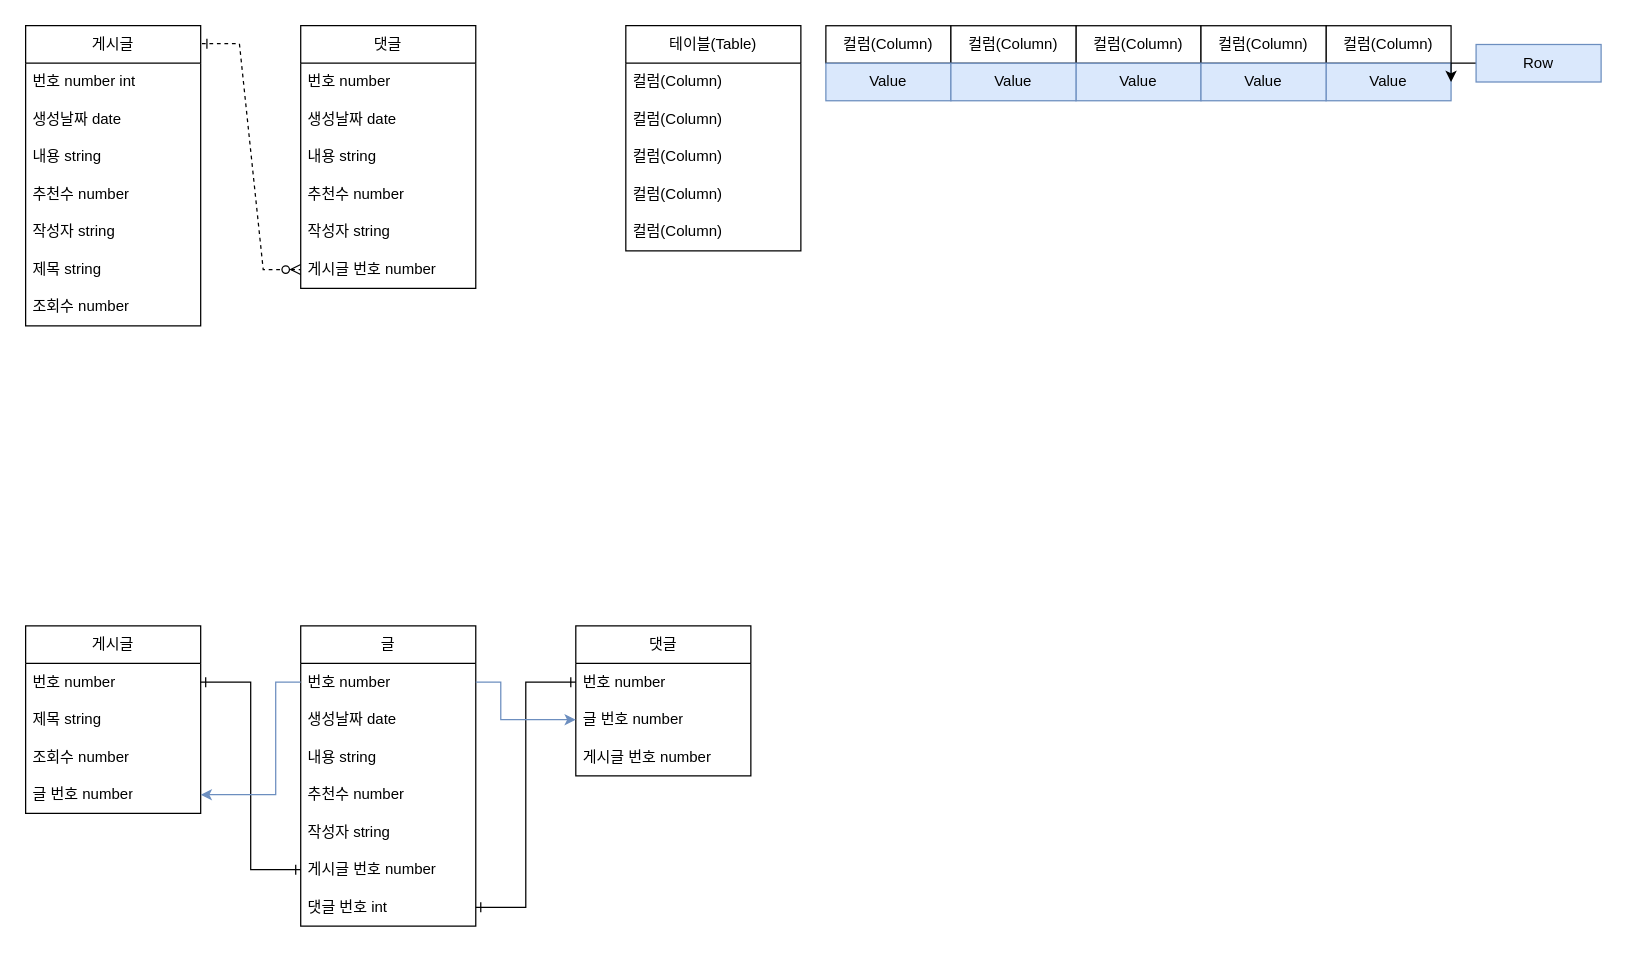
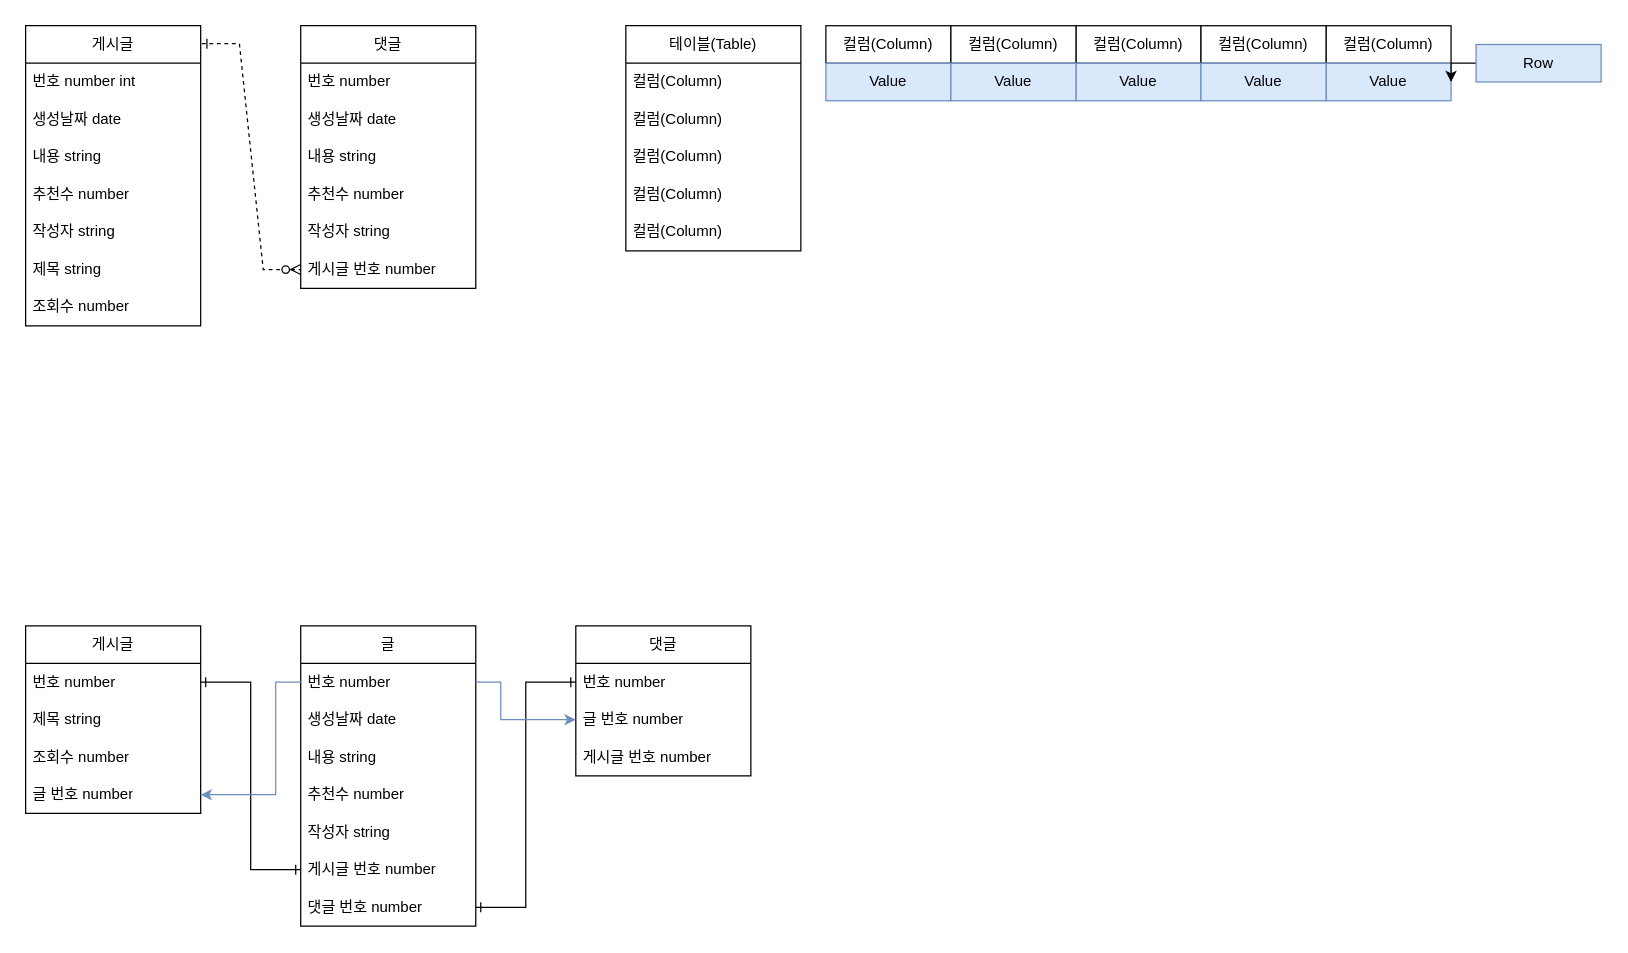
  <mxCell id="0" />
  <mxCell id="1" parent="0" />
  <mxCell id="2" value="게시글" style="swimlane;fontStyle=0;childLayout=stackLayout;horizontal=1;startSize=30;horizontalStack=0;resizeParent=1;resizeParentMax=0;resizeLast=0;collapsible=1;marginBottom=0;whiteSpace=wrap;html=1;" vertex="1" parent="1"><mxGeometry x="20" y="20" width="140" height="240" as="geometry" /></mxCell>
  <mxCell id="3" value="번호 number int" style="text;strokeColor=none;fillColor=none;align=left;verticalAlign=middle;spacingLeft=4;spacingRight=4;overflow=hidden;points=[[0,0.5],[1,0.5]];portConstraint=eastwest;rotatable=0;whiteSpace=wrap;html=1;" vertex="1" parent="2"><mxGeometry y="30" width="140" height="30" as="geometry" /></mxCell>
  <mxCell id="4" value="생성날짜 date" style="text;strokeColor=none;fillColor=none;align=left;verticalAlign=middle;spacingLeft=4;spacingRight=4;overflow=hidden;points=[[0,0.5],[1,0.5]];portConstraint=eastwest;rotatable=0;whiteSpace=wrap;html=1;" vertex="1" parent="2"><mxGeometry y="60" width="140" height="30" as="geometry" /></mxCell>
  <mxCell id="5" value="내용 string" style="text;strokeColor=none;fillColor=none;align=left;verticalAlign=middle;spacingLeft=4;spacingRight=4;overflow=hidden;points=[[0,0.5],[1,0.5]];portConstraint=eastwest;rotatable=0;whiteSpace=wrap;html=1;" vertex="1" parent="2"><mxGeometry y="90" width="140" height="30" as="geometry" /></mxCell>
  <mxCell id="6" value="추천수 number" style="text;strokeColor=none;fillColor=none;align=left;verticalAlign=middle;spacingLeft=4;spacingRight=4;overflow=hidden;points=[[0,0.5],[1,0.5]];portConstraint=eastwest;rotatable=0;whiteSpace=wrap;html=1;" vertex="1" parent="2"><mxGeometry y="120" width="140" height="30" as="geometry" /></mxCell>
  <mxCell id="7" value="작성자 string" style="text;strokeColor=none;fillColor=none;align=left;verticalAlign=middle;spacingLeft=4;spacingRight=4;overflow=hidden;points=[[0,0.5],[1,0.5]];portConstraint=eastwest;rotatable=0;whiteSpace=wrap;html=1;" vertex="1" parent="2"><mxGeometry y="150" width="140" height="30" as="geometry" /></mxCell>
  <mxCell id="8" value="제목 string" style="text;strokeColor=none;fillColor=none;align=left;verticalAlign=middle;spacingLeft=4;spacingRight=4;overflow=hidden;points=[[0,0.5],[1,0.5]];portConstraint=eastwest;rotatable=0;whiteSpace=wrap;html=1;" vertex="1" parent="2"><mxGeometry y="180" width="140" height="30" as="geometry" /></mxCell>
  <mxCell id="9" value="조회수 number" style="text;strokeColor=none;fillColor=none;align=left;verticalAlign=middle;spacingLeft=4;spacingRight=4;overflow=hidden;points=[[0,0.5],[1,0.5]];portConstraint=eastwest;rotatable=0;whiteSpace=wrap;html=1;" vertex="1" parent="2"><mxGeometry y="210" width="140" height="30" as="geometry" /></mxCell>
  <mxCell id="10" value="댓글" style="swimlane;fontStyle=0;childLayout=stackLayout;horizontal=1;startSize=30;horizontalStack=0;resizeParent=1;resizeParentMax=0;resizeLast=0;collapsible=1;marginBottom=0;whiteSpace=wrap;html=1;" vertex="1" parent="1"><mxGeometry x="240" y="20" width="140" height="210" as="geometry" /></mxCell>
  <mxCell id="11" value="번호 number" style="text;strokeColor=none;fillColor=none;align=left;verticalAlign=middle;spacingLeft=4;spacingRight=4;overflow=hidden;points=[[0,0.5],[1,0.5]];portConstraint=eastwest;rotatable=0;whiteSpace=wrap;html=1;" vertex="1" parent="10"><mxGeometry y="30" width="140" height="30" as="geometry" /></mxCell>
  <mxCell id="12" value="생성날짜 date" style="text;strokeColor=none;fillColor=none;align=left;verticalAlign=middle;spacingLeft=4;spacingRight=4;overflow=hidden;points=[[0,0.5],[1,0.5]];portConstraint=eastwest;rotatable=0;whiteSpace=wrap;html=1;" vertex="1" parent="10"><mxGeometry y="60" width="140" height="30" as="geometry" /></mxCell>
  <mxCell id="13" value="내용 string" style="text;strokeColor=none;fillColor=none;align=left;verticalAlign=middle;spacingLeft=4;spacingRight=4;overflow=hidden;points=[[0,0.5],[1,0.5]];portConstraint=eastwest;rotatable=0;whiteSpace=wrap;html=1;" vertex="1" parent="10"><mxGeometry y="90" width="140" height="30" as="geometry" /></mxCell>
  <mxCell id="14" value="추천수 number" style="text;strokeColor=none;fillColor=none;align=left;verticalAlign=middle;spacingLeft=4;spacingRight=4;overflow=hidden;points=[[0,0.5],[1,0.5]];portConstraint=eastwest;rotatable=0;whiteSpace=wrap;html=1;" vertex="1" parent="10"><mxGeometry y="120" width="140" height="30" as="geometry" /></mxCell>
  <mxCell id="15" value="작성자 string" style="text;strokeColor=none;fillColor=none;align=left;verticalAlign=middle;spacingLeft=4;spacingRight=4;overflow=hidden;points=[[0,0.5],[1,0.5]];portConstraint=eastwest;rotatable=0;whiteSpace=wrap;html=1;" vertex="1" parent="10"><mxGeometry y="150" width="140" height="30" as="geometry" /></mxCell>
  <mxCell id="16" value="게시글 번호 number" style="text;strokeColor=none;fillColor=none;align=left;verticalAlign=middle;spacingLeft=4;spacingRight=4;overflow=hidden;points=[[0,0.5],[1,0.5]];portConstraint=eastwest;rotatable=0;whiteSpace=wrap;html=1;" vertex="1" parent="10"><mxGeometry y="180" width="140" height="30" as="geometry" /></mxCell>
  <mxCell id="17" value="테이블(Table)" style="swimlane;fontStyle=0;childLayout=stackLayout;horizontal=1;startSize=30;horizontalStack=0;resizeParent=1;resizeParentMax=0;resizeLast=0;collapsible=1;marginBottom=0;whiteSpace=wrap;html=1;" vertex="1" parent="1"><mxGeometry x="500" y="20" width="140" height="180" as="geometry" /></mxCell>
  <mxCell id="18" value="컬럼(Column)" style="text;strokeColor=none;fillColor=none;align=left;verticalAlign=middle;spacingLeft=4;spacingRight=4;overflow=hidden;points=[[0,0.5],[1,0.5]];portConstraint=eastwest;rotatable=0;whiteSpace=wrap;html=1;" vertex="1" parent="17"><mxGeometry y="30" width="140" height="30" as="geometry" /></mxCell>
  <mxCell id="19" value="컬럼(Column)" style="text;strokeColor=none;fillColor=none;align=left;verticalAlign=middle;spacingLeft=4;spacingRight=4;overflow=hidden;points=[[0,0.5],[1,0.5]];portConstraint=eastwest;rotatable=0;whiteSpace=wrap;html=1;" vertex="1" parent="17"><mxGeometry y="60" width="140" height="30" as="geometry" /></mxCell>
  <mxCell id="20" value="컬럼(Column)" style="text;strokeColor=none;fillColor=none;align=left;verticalAlign=middle;spacingLeft=4;spacingRight=4;overflow=hidden;points=[[0,0.5],[1,0.5]];portConstraint=eastwest;rotatable=0;whiteSpace=wrap;html=1;" vertex="1" parent="17"><mxGeometry y="90" width="140" height="30" as="geometry" /></mxCell>
  <mxCell id="21" value="컬럼(Column)" style="text;strokeColor=none;fillColor=none;align=left;verticalAlign=middle;spacingLeft=4;spacingRight=4;overflow=hidden;points=[[0,0.5],[1,0.5]];portConstraint=eastwest;rotatable=0;whiteSpace=wrap;html=1;" vertex="1" parent="17"><mxGeometry y="120" width="140" height="30" as="geometry" /></mxCell>
  <mxCell id="22" value="컬럼(Column)" style="text;strokeColor=none;fillColor=none;align=left;verticalAlign=middle;spacingLeft=4;spacingRight=4;overflow=hidden;points=[[0,0.5],[1,0.5]];portConstraint=eastwest;rotatable=0;whiteSpace=wrap;html=1;" vertex="1" parent="17"><mxGeometry y="150" width="140" height="30" as="geometry" /></mxCell>
  <mxCell id="23" value="컬럼(Column)" style="rounded=0;whiteSpace=wrap;html=1;" vertex="1" parent="1"><mxGeometry x="660" y="20" width="100" height="30" as="geometry" /></mxCell>
  <mxCell id="24" value="컬럼(Column)" style="rounded=0;whiteSpace=wrap;html=1;" vertex="1" parent="1"><mxGeometry x="860" y="20" width="100" height="30" as="geometry" /></mxCell>
  <mxCell id="25" value="컬럼(Column)" style="rounded=0;whiteSpace=wrap;html=1;" vertex="1" parent="1"><mxGeometry x="1060" y="20" width="100" height="30" as="geometry" /></mxCell>
  <mxCell id="26" value="컬럼(Column)" style="rounded=0;whiteSpace=wrap;html=1;" vertex="1" parent="1"><mxGeometry x="960" y="20" width="100" height="30" as="geometry" /></mxCell>
  <mxCell id="27" value="컬럼(Column)" style="rounded=0;whiteSpace=wrap;html=1;" vertex="1" parent="1"><mxGeometry x="760" y="20" width="100" height="30" as="geometry" /></mxCell>
  <mxCell id="28" value="Value" style="rounded=0;whiteSpace=wrap;html=1;fillColor=#dae8fc;strokeColor=#6c8ebf;" vertex="1" parent="1"><mxGeometry x="660" y="50" width="100" height="30" as="geometry" /></mxCell>
  <mxCell id="29" value="Value" style="rounded=0;whiteSpace=wrap;html=1;fillColor=#dae8fc;strokeColor=#6c8ebf;" vertex="1" parent="1"><mxGeometry x="860" y="50" width="100" height="30" as="geometry" /></mxCell>
  <mxCell id="30" value="Value" style="rounded=0;whiteSpace=wrap;html=1;fillColor=#dae8fc;strokeColor=#6c8ebf;" vertex="1" parent="1"><mxGeometry x="1060" y="50" width="100" height="30" as="geometry" /></mxCell>
  <mxCell id="31" value="Value" style="rounded=0;whiteSpace=wrap;html=1;fillColor=#dae8fc;strokeColor=#6c8ebf;" vertex="1" parent="1"><mxGeometry x="960" y="50" width="100" height="30" as="geometry" /></mxCell>
  <mxCell id="32" value="Value" style="rounded=0;whiteSpace=wrap;html=1;fillColor=#dae8fc;strokeColor=#6c8ebf;" vertex="1" parent="1"><mxGeometry x="760" y="50" width="100" height="30" as="geometry" /></mxCell>
  <mxCell id="33" style="edgeStyle=orthogonalEdgeStyle;rounded=0;orthogonalLoop=1;jettySize=auto;html=1;entryX=1;entryY=0.5;entryDx=0;entryDy=0;" edge="1" parent="1" source="34" target="30"><mxGeometry relative="1" as="geometry" /></mxCell>
  <mxCell id="34" value="Row" style="rounded=0;whiteSpace=wrap;html=1;fillColor=#dae8fc;strokeColor=#6c8ebf;" vertex="1" parent="1"><mxGeometry x="1180" y="35" width="100" height="30" as="geometry" /></mxCell>
  <mxCell id="35" value="" style="edgeStyle=entityRelationEdgeStyle;fontSize=12;html=1;endArrow=ERzeroToMany;endFill=1;rounded=0;entryX=0;entryY=0.5;entryDx=0;entryDy=0;dashed=1;startArrow=ERone;startFill=0;exitX=1.007;exitY=0.06;exitDx=0;exitDy=0;exitPerimeter=0;" edge="1" parent="1" source="2" target="16"><mxGeometry width="100" height="100" relative="1" as="geometry"><mxPoint x="180" y="60" as="sourcePoint" /><mxPoint x="300" y="130" as="targetPoint" /></mxGeometry></mxCell>
  <mxCell id="36" value="게시글" style="swimlane;fontStyle=0;childLayout=stackLayout;horizontal=1;startSize=30;horizontalStack=0;resizeParent=1;resizeParentMax=0;resizeLast=0;collapsible=1;marginBottom=0;whiteSpace=wrap;html=1;" vertex="1" parent="1"><mxGeometry x="20" y="500" width="140" height="150" as="geometry" /></mxCell>
  <mxCell id="37" value="번호 number" style="text;strokeColor=none;fillColor=none;align=left;verticalAlign=middle;spacingLeft=4;spacingRight=4;overflow=hidden;points=[[0,0.5],[1,0.5]];portConstraint=eastwest;rotatable=0;whiteSpace=wrap;html=1;" vertex="1" parent="36"><mxGeometry y="30" width="140" height="30" as="geometry" /></mxCell>
  <mxCell id="38" value="제목 string" style="text;strokeColor=none;fillColor=none;align=left;verticalAlign=middle;spacingLeft=4;spacingRight=4;overflow=hidden;points=[[0,0.5],[1,0.5]];portConstraint=eastwest;rotatable=0;whiteSpace=wrap;html=1;" vertex="1" parent="36"><mxGeometry y="60" width="140" height="30" as="geometry" /></mxCell>
  <mxCell id="39" value="조회수 number" style="text;strokeColor=none;fillColor=none;align=left;verticalAlign=middle;spacingLeft=4;spacingRight=4;overflow=hidden;points=[[0,0.5],[1,0.5]];portConstraint=eastwest;rotatable=0;whiteSpace=wrap;html=1;" vertex="1" parent="36"><mxGeometry y="90" width="140" height="30" as="geometry" /></mxCell>
  <mxCell id="40" value="글 번호 number" style="text;strokeColor=none;fillColor=none;align=left;verticalAlign=middle;spacingLeft=4;spacingRight=4;overflow=hidden;points=[[0,0.5],[1,0.5]];portConstraint=eastwest;rotatable=0;whiteSpace=wrap;html=1;" vertex="1" parent="36"><mxGeometry y="120" width="140" height="30" as="geometry" /></mxCell>
  <mxCell id="41" value="댓글" style="swimlane;fontStyle=0;childLayout=stackLayout;horizontal=1;startSize=30;horizontalStack=0;resizeParent=1;resizeParentMax=0;resizeLast=0;collapsible=1;marginBottom=0;whiteSpace=wrap;html=1;" vertex="1" parent="1"><mxGeometry x="460" y="500" width="140" height="120" as="geometry" /></mxCell>
  <mxCell id="42" value="번호 number" style="text;strokeColor=none;fillColor=none;align=left;verticalAlign=middle;spacingLeft=4;spacingRight=4;overflow=hidden;points=[[0,0.5],[1,0.5]];portConstraint=eastwest;rotatable=0;whiteSpace=wrap;html=1;" vertex="1" parent="41"><mxGeometry y="30" width="140" height="30" as="geometry" /></mxCell>
  <mxCell id="43" value="글 번호 number" style="text;strokeColor=none;fillColor=none;align=left;verticalAlign=middle;spacingLeft=4;spacingRight=4;overflow=hidden;points=[[0,0.5],[1,0.5]];portConstraint=eastwest;rotatable=0;whiteSpace=wrap;html=1;" vertex="1" parent="41"><mxGeometry y="60" width="140" height="30" as="geometry" /></mxCell>
  <mxCell id="44" value="게시글 번호 number" style="text;strokeColor=none;fillColor=none;align=left;verticalAlign=middle;spacingLeft=4;spacingRight=4;overflow=hidden;points=[[0,0.5],[1,0.5]];portConstraint=eastwest;rotatable=0;whiteSpace=wrap;html=1;" vertex="1" parent="41"><mxGeometry y="90" width="140" height="30" as="geometry" /></mxCell>
  <mxCell id="45" value="글" style="swimlane;fontStyle=0;childLayout=stackLayout;horizontal=1;startSize=30;horizontalStack=0;resizeParent=1;resizeParentMax=0;resizeLast=0;collapsible=1;marginBottom=0;whiteSpace=wrap;html=1;" vertex="1" parent="1"><mxGeometry x="240" y="500" width="140" height="240" as="geometry" /></mxCell>
  <mxCell id="46" value="번호 number" style="text;strokeColor=none;fillColor=none;align=left;verticalAlign=middle;spacingLeft=4;spacingRight=4;overflow=hidden;points=[[0,0.5],[1,0.5]];portConstraint=eastwest;rotatable=0;whiteSpace=wrap;html=1;" vertex="1" parent="45"><mxGeometry y="30" width="140" height="30" as="geometry" /></mxCell>
  <mxCell id="47" value="생성날짜 date" style="text;strokeColor=none;fillColor=none;align=left;verticalAlign=middle;spacingLeft=4;spacingRight=4;overflow=hidden;points=[[0,0.5],[1,0.5]];portConstraint=eastwest;rotatable=0;whiteSpace=wrap;html=1;" vertex="1" parent="45"><mxGeometry y="60" width="140" height="30" as="geometry" /></mxCell>
  <mxCell id="48" value="내용 string" style="text;strokeColor=none;fillColor=none;align=left;verticalAlign=middle;spacingLeft=4;spacingRight=4;overflow=hidden;points=[[0,0.5],[1,0.5]];portConstraint=eastwest;rotatable=0;whiteSpace=wrap;html=1;" vertex="1" parent="45"><mxGeometry y="90" width="140" height="30" as="geometry" /></mxCell>
  <mxCell id="49" value="추천수 number" style="text;strokeColor=none;fillColor=none;align=left;verticalAlign=middle;spacingLeft=4;spacingRight=4;overflow=hidden;points=[[0,0.5],[1,0.5]];portConstraint=eastwest;rotatable=0;whiteSpace=wrap;html=1;" vertex="1" parent="45"><mxGeometry y="120" width="140" height="30" as="geometry" /></mxCell>
  <mxCell id="50" value="작성자 string" style="text;strokeColor=none;fillColor=none;align=left;verticalAlign=middle;spacingLeft=4;spacingRight=4;overflow=hidden;points=[[0,0.5],[1,0.5]];portConstraint=eastwest;rotatable=0;whiteSpace=wrap;html=1;" vertex="1" parent="45"><mxGeometry y="150" width="140" height="30" as="geometry" /></mxCell>
  <mxCell id="51" value="게시글 번호 number" style="text;strokeColor=none;fillColor=none;align=left;verticalAlign=middle;spacingLeft=4;spacingRight=4;overflow=hidden;points=[[0,0.5],[1,0.5]];portConstraint=eastwest;rotatable=0;whiteSpace=wrap;html=1;" vertex="1" parent="45"><mxGeometry y="180" width="140" height="30" as="geometry" /></mxCell>
- <mxCell id="52" value="댓글 번호 int" style="text;strokeColor=none;fillColor=none;align=left;verticalAlign=middle;spacingLeft=4;spacingRight=4;overflow=hidden;points=[[0,0.5],[1,0.5]];portConstraint=eastwest;rotatable=0;whiteSpace=wrap;html=1;" vertex="1" parent="45"><mxGeometry y="210" width="140" height="30" as="geometry" /></mxCell>
+ <mxCell id="52" value="댓글 번호 number" style="text;strokeColor=none;fillColor=none;align=left;verticalAlign=middle;spacingLeft=4;spacingRight=4;overflow=hidden;points=[[0,0.5],[1,0.5]];portConstraint=eastwest;rotatable=0;whiteSpace=wrap;html=1;" vertex="1" parent="45"><mxGeometry y="210" width="140" height="30" as="geometry" /></mxCell>
  <mxCell id="53" style="edgeStyle=orthogonalEdgeStyle;rounded=0;orthogonalLoop=1;jettySize=auto;html=1;exitX=1;exitY=0.5;exitDx=0;exitDy=0;entryX=0;entryY=0.5;entryDx=0;entryDy=0;endArrow=ERone;endFill=0;startArrow=ERone;startFill=0;" edge="1" parent="1" source="37" target="51"><mxGeometry relative="1" as="geometry" /></mxCell>
  <mxCell id="54" style="edgeStyle=orthogonalEdgeStyle;rounded=0;orthogonalLoop=1;jettySize=auto;html=1;exitX=1;exitY=0.5;exitDx=0;exitDy=0;entryX=0;entryY=0.5;entryDx=0;entryDy=0;endArrow=ERone;endFill=0;startArrow=ERone;startFill=0;" edge="1" parent="1" source="52" target="42"><mxGeometry relative="1" as="geometry" /></mxCell>
  <mxCell id="55" style="edgeStyle=orthogonalEdgeStyle;rounded=0;orthogonalLoop=1;jettySize=auto;html=1;exitX=1;exitY=0.5;exitDx=0;exitDy=0;entryX=0;entryY=0.5;entryDx=0;entryDy=0;fillColor=#dae8fc;strokeColor=#6c8ebf;" edge="1" parent="1" source="46" target="43"><mxGeometry relative="1" as="geometry"><Array as="points"><mxPoint x="400" y="545" /><mxPoint x="400" y="575" /></Array></mxGeometry></mxCell>
  <mxCell id="56" style="edgeStyle=orthogonalEdgeStyle;rounded=0;orthogonalLoop=1;jettySize=auto;html=1;exitX=0;exitY=0.5;exitDx=0;exitDy=0;fillColor=#dae8fc;strokeColor=#6c8ebf;" edge="1" parent="1" source="46" target="40"><mxGeometry relative="1" as="geometry"><Array as="points"><mxPoint x="220" y="545" /><mxPoint x="220" y="635" /></Array></mxGeometry></mxCell>
